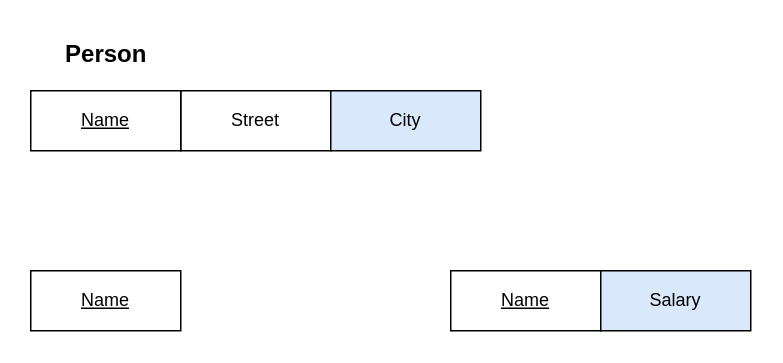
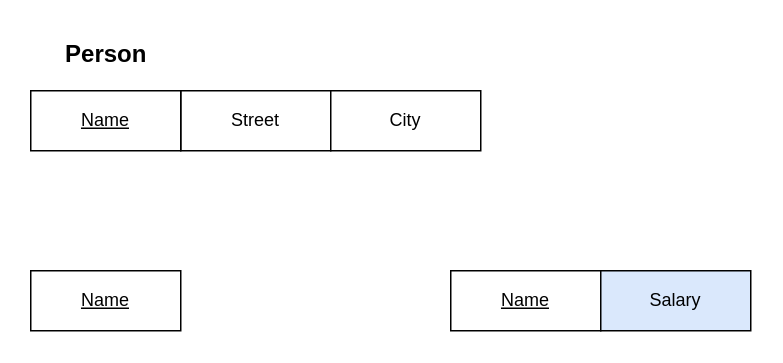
  <mxCell id="0" />
  <mxCell id="1" parent="0" />
  <mxCell id="2" value="Street" style="whiteSpace=wrap;html=1;align=center;" vertex="1" parent="1"><mxGeometry x="120" y="60" width="100" height="40" as="geometry" /></mxCell>
- <mxCell id="3" value="City" style="whiteSpace=wrap;html=1;align=center;fillColor=#dae8fc;" vertex="1" parent="1"><mxGeometry x="220" y="60" width="100" height="40" as="geometry" /></mxCell>
+ <mxCell id="3" value="City" style="whiteSpace=wrap;html=1;align=center;" vertex="1" parent="1"><mxGeometry x="220" y="60" width="100" height="40" as="geometry" /></mxCell>
  <mxCell id="4" value="&lt;u&gt;Name&lt;/u&gt;" style="whiteSpace=wrap;html=1;align=center;" vertex="1" parent="1"><mxGeometry x="20" y="60" width="100" height="40" as="geometry" /></mxCell>
  <mxCell id="5" value="Person" style="text;align=center;fontStyle=1;verticalAlign=middle;spacingLeft=3;spacingRight=3;strokeColor=none;rotatable=0;points=[[0,0.5],[1,0.5]];portConstraint=eastwest;html=1;strokeWidth=1;fontSize=16;" vertex="1" parent="1"><mxGeometry x="20" y="20" width="100" height="30" as="geometry" /></mxCell>
  <mxCell id="6" value="&lt;u&gt;Name&lt;/u&gt;" style="whiteSpace=wrap;html=1;align=center;" vertex="1" parent="1"><mxGeometry x="20" y="180" width="100" height="40" as="geometry" /></mxCell>
  <mxCell id="7" value="&lt;u&gt;Name&lt;/u&gt;" style="whiteSpace=wrap;html=1;align=center;" vertex="1" parent="1"><mxGeometry x="300" y="180" width="100" height="40" as="geometry" /></mxCell>
  <mxCell id="8" value="Salary" style="whiteSpace=wrap;html=1;align=center;fillColor=#dae8fc;" vertex="1" parent="1"><mxGeometry x="400" y="180" width="100" height="40" as="geometry" /></mxCell>
